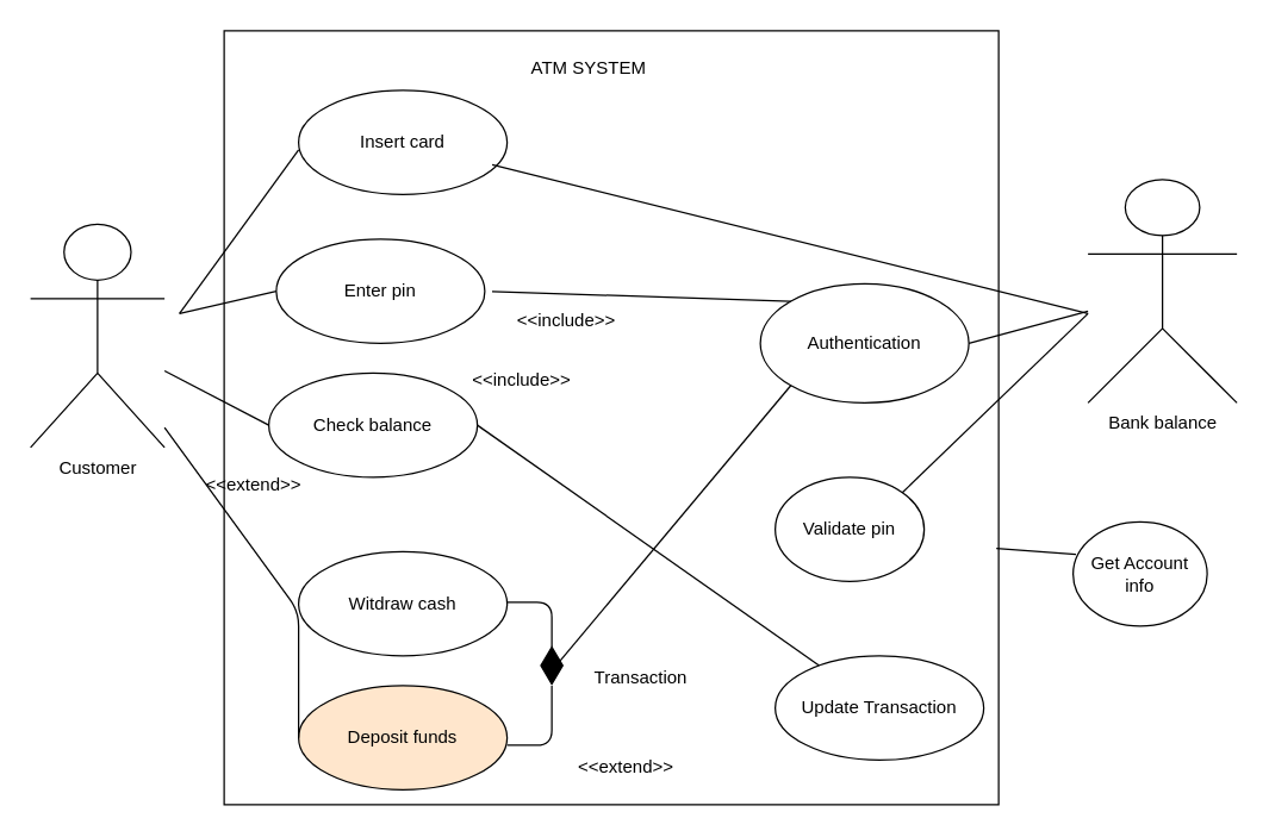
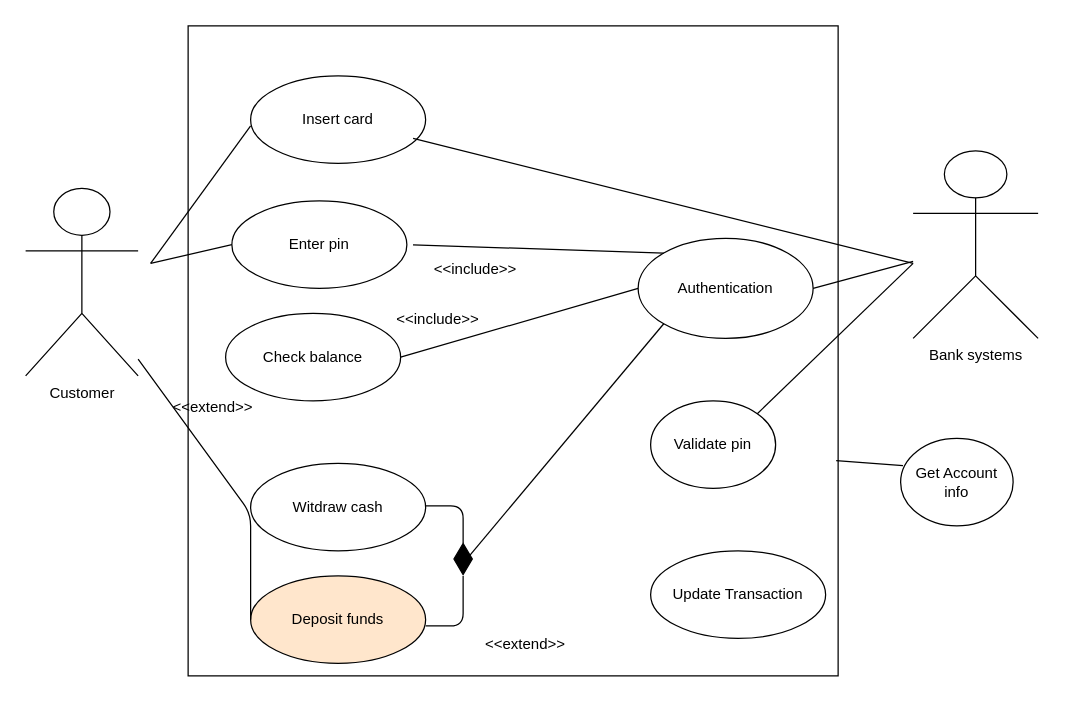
  <mxCell id="0" />
  <mxCell id="1" parent="0" />
  <mxCell id="2" value="" style="whiteSpace=wrap;html=1;aspect=fixed;" vertex="1" parent="1"><mxGeometry x="150" y="20" width="520" height="520" as="geometry" /></mxCell>
  <mxCell id="3" value="Authentication" style="ellipse;whiteSpace=wrap;html=1;" vertex="1" parent="1"><mxGeometry x="510" y="190" width="140" height="80" as="geometry" /></mxCell>
  <mxCell id="4" value="Validate pin" style="ellipse;whiteSpace=wrap;html=1;" vertex="1" parent="1"><mxGeometry x="520" y="320" width="100" height="70" as="geometry" /></mxCell>
  <mxCell id="5" value="Insert card" style="ellipse;whiteSpace=wrap;html=1;" vertex="1" parent="1"><mxGeometry x="200" y="60" width="140" height="70" as="geometry" /></mxCell>
  <mxCell id="6" value="Enter pin" style="ellipse;whiteSpace=wrap;html=1;" vertex="1" parent="1"><mxGeometry x="185" y="160" width="140" height="70" as="geometry" /></mxCell>
  <mxCell id="7" value="Check balance" style="ellipse;whiteSpace=wrap;html=1;" vertex="1" parent="1"><mxGeometry x="180" y="250" width="140" height="70" as="geometry" /></mxCell>
  <mxCell id="8" value="Witdraw cash" style="ellipse;whiteSpace=wrap;html=1;" vertex="1" parent="1"><mxGeometry x="200" y="370" width="140" height="70" as="geometry" /></mxCell>
  <mxCell id="9" value="Customer" style="shape=umlActor;verticalLabelPosition=bottom;verticalAlign=top;html=1;" vertex="1" parent="1"><mxGeometry x="20" y="150" width="90" height="150" as="geometry" /></mxCell>
- <mxCell id="10" value="Bank balance" style="shape=umlActor;verticalLabelPosition=bottom;verticalAlign=top;html=1;" vertex="1" parent="1"><mxGeometry x="730" y="120" width="100" height="150" as="geometry" /></mxCell>
+ <mxCell id="10" value="Bank systems" style="shape=umlActor;verticalLabelPosition=bottom;verticalAlign=top;html=1;" vertex="1" parent="1"><mxGeometry x="730" y="120" width="100" height="150" as="geometry" /></mxCell>
  <mxCell id="11" value="Deposit funds" style="ellipse;whiteSpace=wrap;html=1;fillColor=#ffe6cc;" vertex="1" parent="1"><mxGeometry x="200" y="460" width="140" height="70" as="geometry" /></mxCell>
  <mxCell id="12" value="Update Transaction" style="ellipse;whiteSpace=wrap;html=1;" vertex="1" parent="1"><mxGeometry x="520" y="440" width="140" height="70" as="geometry" /></mxCell>
  <mxCell id="13" value="Get Account info" style="ellipse;whiteSpace=wrap;html=1;" vertex="1" parent="1"><mxGeometry x="720" y="350" width="90" height="70" as="geometry" /></mxCell>
  <mxCell id="14" value="" style="endArrow=none;html=1;" edge="1" parent="1"><mxGeometry width="50" height="50" relative="1" as="geometry"><mxPoint x="200" y="100" as="sourcePoint" /><mxPoint x="120" y="210" as="targetPoint" /></mxGeometry></mxCell>
  <mxCell id="15" value="" style="endArrow=none;html=1;entryX=0;entryY=0.5;entryDx=0;entryDy=0;" edge="1" parent="1" target="6"><mxGeometry width="50" height="50" relative="1" as="geometry"><mxPoint x="120" y="210" as="sourcePoint" /><mxPoint x="190" y="140" as="targetPoint" /></mxGeometry></mxCell>
  <mxCell id="16" value="" style="endArrow=none;html=1;exitX=1;exitY=0;exitDx=0;exitDy=0;" edge="1" parent="1" source="4"><mxGeometry width="50" height="50" relative="1" as="geometry"><mxPoint x="610" y="370" as="sourcePoint" /><mxPoint x="730" y="210" as="targetPoint" /></mxGeometry></mxCell>
  <mxCell id="17" value="" style="endArrow=none;html=1;exitX=0;exitY=0.5;exitDx=0;exitDy=0;" edge="1" parent="1" source="11" target="9"><mxGeometry width="50" height="50" relative="1" as="geometry"><mxPoint x="390" y="400" as="sourcePoint" /><mxPoint x="130" y="300" as="targetPoint" /><Array as="points"><mxPoint x="200" y="410" /></Array></mxGeometry></mxCell>
  <mxCell id="18" value="" style="endArrow=none;html=1;" edge="1" parent="1"><mxGeometry width="50" height="50" relative="1" as="geometry"><mxPoint x="730" y="210" as="sourcePoint" /><mxPoint x="330" y="110" as="targetPoint" /></mxGeometry></mxCell>
- <mxCell id="19" value="" style="endArrow=none;html=1;exitX=0;exitY=0.5;exitDx=0;exitDy=0;" edge="1" parent="1" source="7" target="9"><mxGeometry width="50" height="50" relative="1" as="geometry"><mxPoint x="370" y="240" as="sourcePoint" /><mxPoint x="130" y="190" as="targetPoint" /></mxGeometry></mxCell>
  <mxCell id="20" value="" style="endArrow=none;html=1;entryX=0.021;entryY=0.312;entryDx=0;entryDy=0;exitX=0.997;exitY=0.669;exitDx=0;exitDy=0;exitPerimeter=0;entryPerimeter=0;" edge="1" parent="1" source="2" target="13"><mxGeometry width="50" height="50" relative="1" as="geometry"><mxPoint x="660" y="360" as="sourcePoint" /><mxPoint x="710" y="310" as="targetPoint" /><Array as="points" /></mxGeometry></mxCell>
  <mxCell id="21" value="" style="endArrow=none;html=1;exitX=1;exitY=0.5;exitDx=0;exitDy=0;" edge="1" parent="1" source="3" target="10"><mxGeometry width="50" height="50" relative="1" as="geometry"><mxPoint x="450" y="300" as="sourcePoint" /><mxPoint x="500" y="250" as="targetPoint" /></mxGeometry></mxCell>
  <mxCell id="22" value="" style="endArrow=none;html=1;exitX=0.346;exitY=0.337;exitDx=0;exitDy=0;exitPerimeter=0;entryX=0;entryY=0;entryDx=0;entryDy=0;" edge="1" parent="1" source="2" target="3"><mxGeometry width="50" height="50" relative="1" as="geometry"><mxPoint x="460" y="290" as="sourcePoint" /><mxPoint x="510" y="240" as="targetPoint" /><Array as="points" /></mxGeometry></mxCell>
- <mxCell id="23" value="" style="endArrow=none;html=1;exitX=1;exitY=0.5;exitDx=0;exitDy=0;" edge="1" parent="1" source="7" target="12"><mxGeometry width="50" height="50" relative="1" as="geometry"><mxPoint x="470" y="400" as="sourcePoint" /><mxPoint x="520" y="350" as="targetPoint" /></mxGeometry></mxCell>
+ <mxCell id="23" value="" style="endArrow=none;html=1;exitX=1;exitY=0.5;exitDx=0;exitDy=0;entryX=0;entryY=0.5;entryDx=0;entryDy=0;" edge="1" parent="1" source="7" target="3"><mxGeometry width="50" height="50" relative="1" as="geometry"><mxPoint x="470" y="400" as="sourcePoint" /><mxPoint x="520" y="350" as="targetPoint" /></mxGeometry></mxCell>
  <mxCell id="24" value="" style="endArrow=diamondThin;endFill=1;endSize=24;html=1;" edge="1" parent="1"><mxGeometry width="160" relative="1" as="geometry"><mxPoint x="340" y="404.09" as="sourcePoint" /><mxPoint x="370" y="460" as="targetPoint" /><Array as="points"><mxPoint x="370" y="404" /></Array></mxGeometry></mxCell>
  <mxCell id="25" value="" style="endArrow=none;html=1;" edge="1" parent="1"><mxGeometry width="50" height="50" relative="1" as="geometry"><mxPoint x="340" y="500" as="sourcePoint" /><mxPoint x="370" y="460" as="targetPoint" /><Array as="points"><mxPoint x="370" y="500" /></Array></mxGeometry></mxCell>
  <mxCell id="26" value="" style="endArrow=none;html=1;entryX=0;entryY=1;entryDx=0;entryDy=0;" edge="1" parent="1" target="3"><mxGeometry width="50" height="50" relative="1" as="geometry"><mxPoint x="370" y="450" as="sourcePoint" /><mxPoint x="420" y="400" as="targetPoint" /></mxGeometry></mxCell>
  <mxCell id="27" value="&amp;lt;&amp;lt;include&amp;gt;&amp;gt;" style="text;html=1;align=center;verticalAlign=middle;whiteSpace=wrap;rounded=0;" vertex="1" parent="1"><mxGeometry x="350" y="200" width="60" height="30" as="geometry" /></mxCell>
  <mxCell id="28" value="&amp;lt;&amp;lt;extend&amp;gt;&amp;gt;" style="text;html=1;align=center;verticalAlign=middle;whiteSpace=wrap;rounded=0;" vertex="1" parent="1"><mxGeometry x="140" y="310" width="60" height="30" as="geometry" /></mxCell>
- <mxCell id="29" value="Transaction" style="text;html=1;align=center;verticalAlign=middle;whiteSpace=wrap;rounded=0;" vertex="1" parent="1"><mxGeometry x="400" y="440" width="60" height="30" as="geometry" /></mxCell>
  <mxCell id="30" value="&amp;lt;&amp;lt;extend&amp;gt;&amp;gt;" style="text;html=1;align=center;verticalAlign=middle;whiteSpace=wrap;rounded=0;" vertex="1" parent="1"><mxGeometry x="390" y="500" width="60" height="30" as="geometry" /></mxCell>
  <mxCell id="31" value="&amp;lt;&amp;lt;include&amp;gt;&amp;gt;" style="text;html=1;align=center;verticalAlign=middle;whiteSpace=wrap;rounded=0;" vertex="1" parent="1"><mxGeometry x="320" y="240" width="60" height="30" as="geometry" /></mxCell>
- <mxCell id="32" value="ATM SYSTEM" style="text;html=1;align=center;verticalAlign=middle;whiteSpace=wrap;rounded=0;" vertex="1" parent="1"><mxGeometry x="280" y="30" width="230" height="30" as="geometry" /></mxCell>
